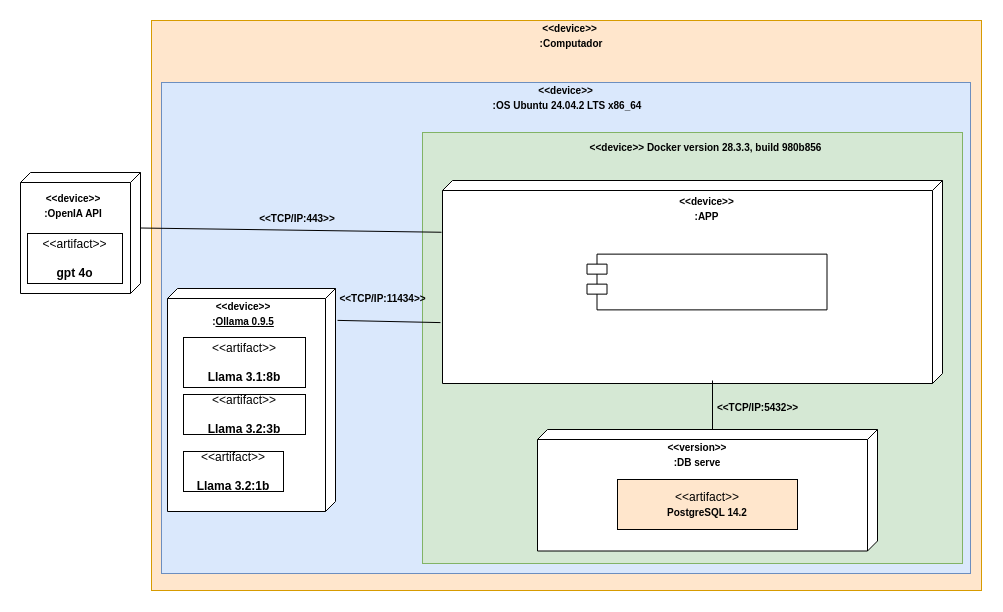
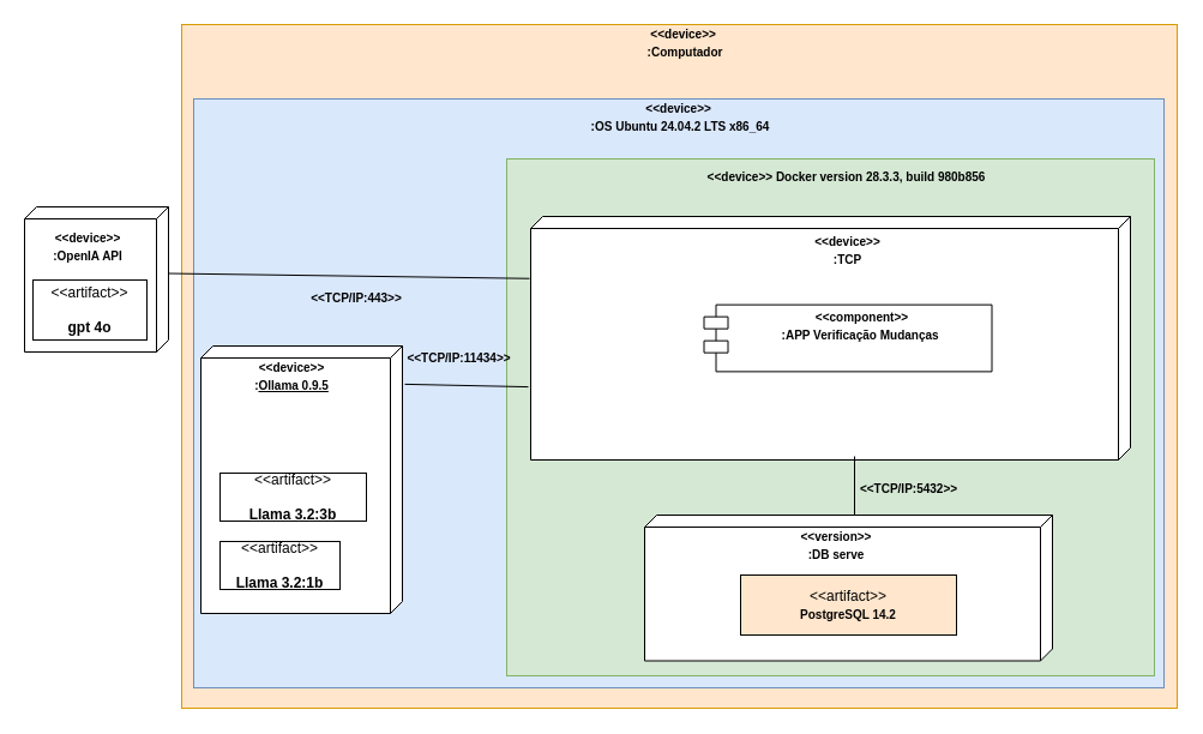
  <mxCell id="0" />
  <mxCell id="1" parent="0" />
  <mxCell id="2" value="" style="rounded=0;whiteSpace=wrap;html=1;fillColor=#ffe6cc;strokeColor=#d79b00;" parent="1" vertex="1"><mxGeometry x="151" y="20" width="830" height="570" as="geometry" /></mxCell>
  <mxCell id="3" value="" style="rounded=0;whiteSpace=wrap;html=1;fillColor=#dae8fc;strokeColor=#6c8ebf;" parent="1" vertex="1"><mxGeometry x="161" y="82" width="809" height="491" as="geometry" /></mxCell>
  <mxCell id="4" value="" style="rounded=0;whiteSpace=wrap;html=1;fillColor=#d5e8d4;strokeColor=#82b366;" parent="1" vertex="1"><mxGeometry x="422" y="132" width="540" height="431" as="geometry" /></mxCell>
  <mxCell id="5" value="" style="verticalAlign=top;align=left;spacingTop=8;spacingLeft=2;spacingRight=12;shape=cube;size=10;direction=south;fontStyle=4;html=1;whiteSpace=wrap;" parent="1" vertex="1"><mxGeometry x="442" y="180" width="500" height="203" as="geometry" /></mxCell>
  <mxCell id="6" value="&lt;b&gt;&lt;font style=&quot;font-size: 10px;&quot;&gt;&amp;lt;&amp;lt;device&amp;gt;&amp;gt;&amp;nbsp;&lt;/font&gt;&lt;/b&gt;&lt;div&gt;&lt;b&gt;&lt;font style=&quot;font-size: 10px;&quot;&gt;:OS Ubuntu 24.04.2 LTS x86_64&lt;/font&gt;&lt;/b&gt;&lt;/div&gt;" style="text;html=1;align=center;verticalAlign=middle;whiteSpace=wrap;rounded=0;" parent="1" vertex="1"><mxGeometry x="457" y="82" width="220" height="30" as="geometry" /></mxCell>
  <mxCell id="7" value="&lt;b&gt;&lt;font style=&quot;font-size: 10px;&quot;&gt;&amp;lt;&amp;lt;device&amp;gt;&amp;gt;&amp;nbsp;&lt;/font&gt;&lt;/b&gt;&lt;span style=&quot;font-size: 10px;&quot;&gt;&lt;b&gt;Docker version 28.3.3, build 980b856&lt;/b&gt;&lt;/span&gt;" style="text;html=1;align=center;verticalAlign=middle;whiteSpace=wrap;rounded=0;" parent="1" vertex="1"><mxGeometry x="577" y="132" width="257" height="30" as="geometry" /></mxCell>
  <mxCell id="8" value="&lt;b&gt;&lt;font style=&quot;font-size: 10px;&quot;&gt;&amp;lt;&amp;lt;device&amp;gt;&amp;gt;&amp;nbsp;&lt;/font&gt;&lt;/b&gt;&lt;div&gt;&lt;b&gt;&lt;font style=&quot;font-size: 10px;&quot;&gt;:Computador&lt;/font&gt;&lt;/b&gt;&lt;/div&gt;" style="text;html=1;align=center;verticalAlign=middle;whiteSpace=wrap;rounded=0;" parent="1" vertex="1"><mxGeometry x="461" y="20" width="220" height="30" as="geometry" /></mxCell>
  <mxCell id="9" value="" style="verticalAlign=top;align=left;spacingTop=8;spacingLeft=2;spacingRight=12;shape=cube;size=10;direction=south;fontStyle=4;html=1;whiteSpace=wrap;" parent="1" vertex="1"><mxGeometry x="167" y="288" width="168" height="223" as="geometry" /></mxCell>
- <mxCell id="10" value="&amp;lt;&amp;lt;artifact&amp;gt;&amp;gt;&lt;br&gt;&lt;br&gt;&lt;b&gt;Llama 3.1:8b&lt;/b&gt;" style="html=1;align=center;verticalAlign=middle;dashed=0;whiteSpace=wrap;" parent="1" vertex="1"><mxGeometry x="183" y="337" width="122" height="50" as="geometry" /></mxCell>
  <mxCell id="11" value="&amp;lt;&amp;lt;artifact&amp;gt;&amp;gt;&lt;br&gt;&lt;br&gt;&lt;b&gt;Llama 3.2:3b&lt;/b&gt;" style="html=1;align=center;verticalAlign=middle;dashed=0;whiteSpace=wrap;" parent="1" vertex="1"><mxGeometry x="183" y="394" width="122" height="40" as="geometry" /></mxCell>
  <mxCell id="12" value="&amp;lt;&amp;lt;artifact&amp;gt;&amp;gt;&lt;br&gt;&lt;br&gt;&lt;b&gt;Llama 3.2:1b&lt;/b&gt;" style="html=1;align=center;verticalAlign=middle;dashed=0;whiteSpace=wrap;" parent="1" vertex="1"><mxGeometry x="183" y="451" width="100" height="40" as="geometry" /></mxCell>
  <mxCell id="13" value="" style="group" vertex="1" connectable="0" parent="1"><mxGeometry x="537" y="429" width="340" height="121.5" as="geometry" /></mxCell>
  <mxCell id="14" value="" style="verticalAlign=top;align=center;spacingTop=8;spacingLeft=2;spacingRight=12;shape=cube;size=10;direction=south;fontStyle=4;html=1;whiteSpace=wrap;" parent="13" vertex="1"><mxGeometry width="340" height="121.5" as="geometry" /></mxCell>
  <mxCell id="15" value="&amp;lt;&amp;lt;artifact&amp;gt;&amp;gt;&lt;br&gt;&lt;b&gt;&lt;font style=&quot;font-size: 10px;&quot;&gt;PostgreSQL 14.2&lt;/font&gt;&lt;/b&gt;" style="html=1;align=center;verticalAlign=middle;dashed=0;whiteSpace=wrap;fillColor=#ffe6cc;" parent="13" vertex="1"><mxGeometry x="80" y="50" width="180" height="50" as="geometry" /></mxCell>
  <mxCell id="16" value="&lt;font style=&quot;font-size: 10px;&quot;&gt;&lt;b&gt;&amp;lt;&amp;lt;version&amp;gt;&amp;gt;&lt;/b&gt;&lt;/font&gt;&lt;div&gt;&lt;font style=&quot;font-size: 10px;&quot;&gt;&lt;b&gt;:DB serve&lt;/b&gt;&lt;/font&gt;&lt;/div&gt;" style="text;html=1;align=center;verticalAlign=middle;whiteSpace=wrap;rounded=0;" vertex="1" parent="13"><mxGeometry x="130" y="10" width="60" height="30" as="geometry" /></mxCell>
  <mxCell id="17" style="edgeStyle=none;html=1;exitX=0;exitY=0;exitDx=0;exitDy=165;exitPerimeter=0;entryX=0;entryY=0;entryDx=200;entryDy=230;entryPerimeter=0;endArrow=none;endFill=0;" edge="1" parent="1" source="14" target="5"><mxGeometry relative="1" as="geometry" /></mxCell>
  <mxCell id="18" value="&lt;font style=&quot;font-size: 10px;&quot;&gt;&lt;b&gt;&amp;lt;&amp;lt;TCP/IP:5432&amp;gt;&amp;gt;&lt;/b&gt;&lt;/font&gt;" style="text;html=1;align=center;verticalAlign=middle;whiteSpace=wrap;rounded=0;" vertex="1" parent="1"><mxGeometry x="707.5" y="392" width="98.5" height="30" as="geometry" /></mxCell>
- <mxCell id="19" value="&lt;font style=&quot;font-size: 10px;&quot;&gt;&lt;b&gt;&amp;lt;&amp;lt;device&amp;gt;&amp;gt;&lt;/b&gt;&lt;/font&gt;&lt;div&gt;&lt;font style=&quot;font-size: 10px;&quot;&gt;&lt;b&gt;:APP&lt;/b&gt;&lt;/font&gt;&lt;/div&gt;" style="text;html=1;align=center;verticalAlign=middle;whiteSpace=wrap;rounded=0;" vertex="1" parent="1"><mxGeometry x="607" y="193" width="199" height="30" as="geometry" /></mxCell>
+ <mxCell id="19" value="&lt;font style=&quot;font-size: 10px;&quot;&gt;&lt;b&gt;&amp;lt;&amp;lt;device&amp;gt;&amp;gt;&lt;/b&gt;&lt;/font&gt;&lt;div&gt;&lt;font style=&quot;font-size: 10px;&quot;&gt;&lt;b&gt;:TCP&lt;/b&gt;&lt;/font&gt;&lt;/div&gt;" style="text;html=1;align=center;verticalAlign=middle;whiteSpace=wrap;rounded=0;" vertex="1" parent="1"><mxGeometry x="607" y="193" width="199" height="30" as="geometry" /></mxCell>
  <mxCell id="20" value="" style="verticalAlign=top;align=left;spacingTop=8;spacingLeft=2;spacingRight=12;shape=cube;size=10;direction=south;fontStyle=4;html=1;whiteSpace=wrap;" vertex="1" parent="1"><mxGeometry x="20" y="172" width="120" height="121" as="geometry" /></mxCell>
  <mxCell id="21" value="&amp;lt;&amp;lt;artifact&amp;gt;&amp;gt;&lt;br&gt;&lt;br&gt;&lt;b&gt;gpt 4o&lt;/b&gt;" style="html=1;align=center;verticalAlign=middle;dashed=0;whiteSpace=wrap;" vertex="1" parent="1"><mxGeometry x="27" y="233" width="95" height="50" as="geometry" /></mxCell>
  <mxCell id="22" value="&lt;font style=&quot;font-size: 10px;&quot;&gt;&lt;b style=&quot;&quot;&gt;&amp;lt;&amp;lt;device&amp;gt;&amp;gt;&lt;/b&gt;&lt;/font&gt;&lt;div&gt;&lt;font style=&quot;font-size: 10px;&quot;&gt;&lt;b&gt;&lt;font style=&quot;&quot;&gt;:&lt;/font&gt;&lt;span style=&quot;color: rgb(0, 0, 0); text-align: left; text-decoration-line: underline; background-color: transparent;&quot;&gt;Ollama 0.9.5&lt;/span&gt;&lt;/b&gt;&lt;/font&gt;&lt;/div&gt;" style="text;html=1;align=center;verticalAlign=middle;whiteSpace=wrap;rounded=0;" vertex="1" parent="1"><mxGeometry x="198" y="297.5" width="90" height="30" as="geometry" /></mxCell>
  <mxCell id="23" value="&lt;font style=&quot;font-size: 10px;&quot;&gt;&lt;b style=&quot;&quot;&gt;&amp;lt;&amp;lt;device&amp;gt;&amp;gt;&lt;/b&gt;&lt;/font&gt;&lt;div&gt;&lt;font style=&quot;font-size: 10px;&quot;&gt;&lt;b&gt;&lt;font style=&quot;&quot;&gt;:OpenIA API&lt;/font&gt;&lt;/b&gt;&lt;/font&gt;&lt;/div&gt;" style="text;html=1;align=center;verticalAlign=middle;whiteSpace=wrap;rounded=0;" vertex="1" parent="1"><mxGeometry x="28" y="190" width="90" height="30" as="geometry" /></mxCell>
  <mxCell id="24" style="edgeStyle=none;html=1;exitX=0;exitY=0;exitDx=55.5;exitDy=0;exitPerimeter=0;entryX=0.255;entryY=1.002;entryDx=0;entryDy=0;entryPerimeter=0;endArrow=none;endFill=0;" edge="1" parent="1" source="20" target="5"><mxGeometry relative="1" as="geometry" /></mxCell>
  <mxCell id="25" style="edgeStyle=none;html=1;exitX=0.7;exitY=1.004;exitDx=0;exitDy=0;exitPerimeter=0;entryX=0.143;entryY=-0.012;entryDx=0;entryDy=0;entryPerimeter=0;endArrow=none;endFill=0;" edge="1" parent="1" source="5" target="9"><mxGeometry relative="1" as="geometry" /></mxCell>
  <mxCell id="26" value="&lt;font style=&quot;font-size: 10px;&quot;&gt;&lt;b&gt;&amp;lt;&amp;lt;TCP/IP:&lt;/b&gt;&lt;/font&gt;&lt;span style=&quot;font-size: 10px;&quot;&gt;&lt;b&gt;11434&amp;gt;&amp;gt;&lt;/b&gt;&lt;/span&gt;" style="text;html=1;align=center;verticalAlign=middle;whiteSpace=wrap;rounded=0;" vertex="1" parent="1"><mxGeometry x="349" y="282.5" width="66.5" height="30" as="geometry" /></mxCell>
- <mxCell id="27" value="&lt;font style=&quot;font-size: 10px;&quot;&gt;&lt;b&gt;&amp;lt;&amp;lt;TCP/IP:&lt;/b&gt;&lt;/font&gt;&lt;span style=&quot;font-size: 10px;&quot;&gt;&lt;b&gt;443&amp;gt;&amp;gt;&lt;/b&gt;&lt;/span&gt;" style="text;html=1;align=center;verticalAlign=middle;whiteSpace=wrap;rounded=0;" vertex="1" parent="1"><mxGeometry x="253" y="203" width="88" height="30" as="geometry" /></mxCell>
+ <mxCell id="27" value="&lt;font style=&quot;font-size: 10px;&quot;&gt;&lt;b&gt;&amp;lt;&amp;lt;TCP/IP:&lt;/b&gt;&lt;/font&gt;&lt;span style=&quot;font-size: 10px;&quot;&gt;&lt;b&gt;443&amp;gt;&amp;gt;&lt;/b&gt;&lt;/span&gt;" style="text;html=1;align=center;verticalAlign=middle;whiteSpace=wrap;rounded=0;" vertex="1" parent="1"><mxGeometry x="253" y="233" width="88" height="30" as="geometry" /></mxCell>
  <mxCell id="28" value="" style="shape=module;align=left;spacingLeft=20;align=center;verticalAlign=top;whiteSpace=wrap;html=1;" vertex="1" parent="1"><mxGeometry x="586.5" y="253.63" width="240" height="55.75" as="geometry" /></mxCell>
+ <mxCell id="29" value="&lt;font style=&quot;font-size: 10px;&quot;&gt;&lt;b&gt;&amp;lt;&amp;lt;component&amp;gt;&amp;gt;&lt;/b&gt;&lt;/font&gt;&lt;div&gt;&lt;font style=&quot;font-size: 10px;&quot;&gt;&lt;b&gt;:APP Verificação Mudanças&amp;nbsp;&lt;/b&gt;&lt;/font&gt;&lt;/div&gt;" style="text;html=1;align=center;verticalAlign=middle;whiteSpace=wrap;rounded=0;" vertex="1" parent="1"><mxGeometry x="618.75" y="255.63" width="199" height="30" as="geometry" /></mxCell>
